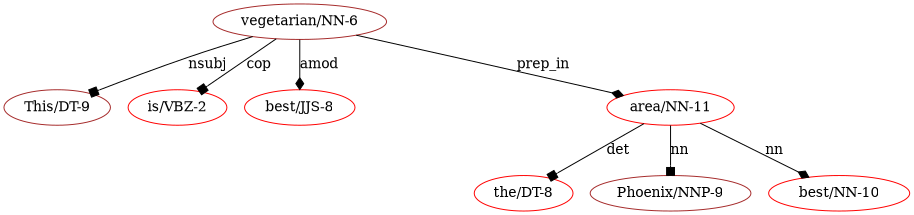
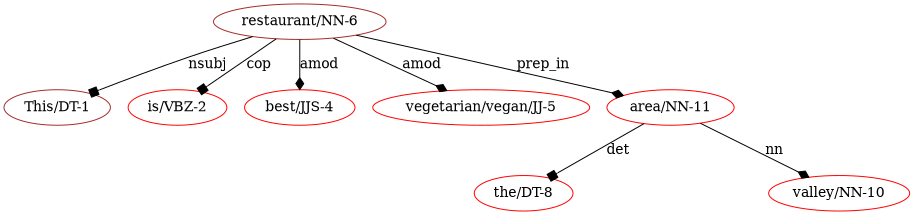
  digraph {
    node [color=red]
    edge [arrowhead=box]
-   n1 [color=brown label="This/DT-9"]
+   n1 [color=brown label="This/DT-1"]
    n2 [label="is/VBZ-2"]
-   n3 [label="best/JJS-8"]
-   n5 [color=brown label="vegetarian/NN-6"]
+   n3 [label="best/JJS-4"]
+   n4 [label="vegetarian/vegan/JJ-5"]
+   n5 [color=brown label="restaurant/NN-6"]
    n6 [label="area/NN-11"]
    n7 [label="the/DT-8"]
-   n8 [color=brown label="Phoenix/NNP-9"]
-   n9 [label="best/NN-10"]
+   n9 [label="valley/NN-10"]
    n5 -> n1 [label=nsubj]
    n5 -> n2 [label=cop]
    n5 -> n3 [arrowhead=diamond label=amod]
+   n5 -> n4 [arrowhead=diamond label=amod]
    n5 -> n6 [arrowhead=diamond label=prep_in]
    n6 -> n7 [label=det]
-   n6 -> n8 [label=nn]
    n6 -> n9 [arrowhead=diamond label=nn]
  }
